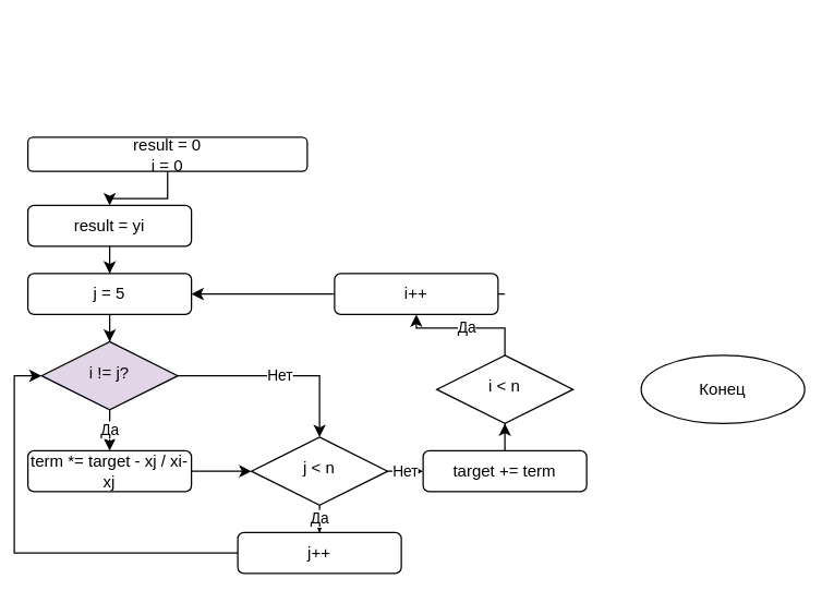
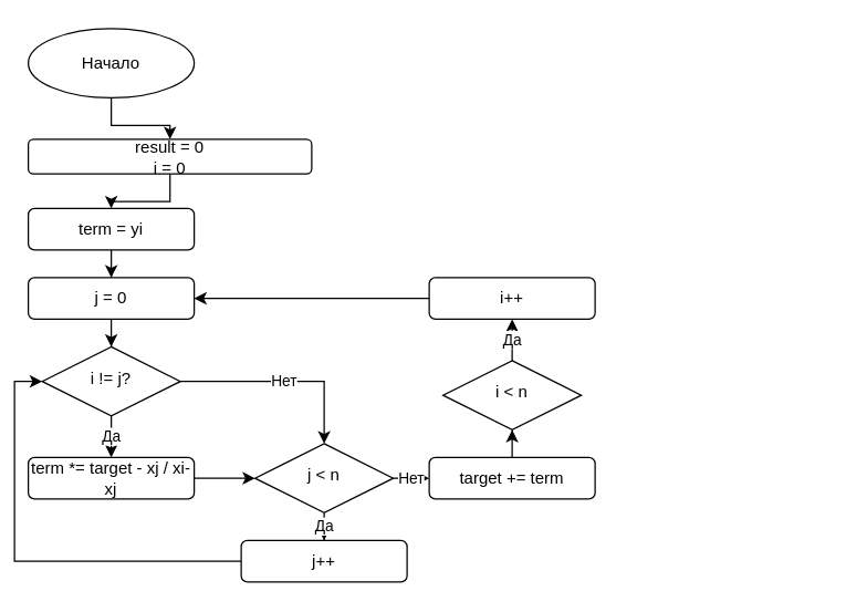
  <mxCell id="0" />
  <mxCell id="1" parent="0" />
  <mxCell id="2" value="Да" style="edgeStyle=orthogonalEdgeStyle;rounded=0;orthogonalLoop=1;jettySize=auto;html=1;entryX=0.5;entryY=0;entryDx=0;entryDy=0;" edge="1" parent="1" source="4" target="12"><mxGeometry relative="1" as="geometry" /></mxCell>
  <mxCell id="3" value="Нет" style="edgeStyle=orthogonalEdgeStyle;rounded=0;orthogonalLoop=1;jettySize=auto;html=1;entryX=0.5;entryY=0;entryDx=0;entryDy=0;" edge="1" parent="1" source="4" target="17"><mxGeometry relative="1" as="geometry" /></mxCell>
- <mxCell id="4" value="i != j?" style="rhombus;whiteSpace=wrap;html=1;shadow=0;fontFamily=Helvetica;fontSize=12;align=center;strokeWidth=1;spacing=6;spacingTop=-4;fillColor=#e1d5e7;" parent="1" vertex="1"><mxGeometry x="30" y="250" width="100" height="50" as="geometry" /></mxCell>
+ <mxCell id="4" value="i != j?" style="rhombus;whiteSpace=wrap;html=1;shadow=0;fontFamily=Helvetica;fontSize=12;align=center;strokeWidth=1;spacing=6;spacingTop=-4;" parent="1" vertex="1"><mxGeometry x="30" y="250" width="100" height="50" as="geometry" /></mxCell>
+ <mxCell id="5" style="edgeStyle=orthogonalEdgeStyle;rounded=0;orthogonalLoop=1;jettySize=auto;html=1;entryX=0.5;entryY=0;entryDx=0;entryDy=0;" edge="1" parent="1" source="6" target="8"><mxGeometry relative="1" as="geometry" /></mxCell>
+ <mxCell id="6" value="Начало" style="ellipse;whiteSpace=wrap;html=1;" vertex="1" parent="1"><mxGeometry x="20" y="20" width="120" height="50" as="geometry" /></mxCell>
  <mxCell id="7" style="edgeStyle=orthogonalEdgeStyle;rounded=0;orthogonalLoop=1;jettySize=auto;html=1;" edge="1" parent="1" source="8" target="14"><mxGeometry relative="1" as="geometry" /></mxCell>
  <mxCell id="8" value="result = 0&lt;div&gt;i = 0&lt;/div&gt;" style="rounded=1;whiteSpace=wrap;html=1;" vertex="1" parent="1"><mxGeometry x="20" y="100" width="205" height="25" as="geometry" /></mxCell>
  <mxCell id="9" style="edgeStyle=orthogonalEdgeStyle;rounded=0;orthogonalLoop=1;jettySize=auto;html=1;entryX=0.5;entryY=0;entryDx=0;entryDy=0;" edge="1" parent="1" source="10" target="4"><mxGeometry relative="1" as="geometry" /></mxCell>
- <mxCell id="10" value="j = 5" style="rounded=1;whiteSpace=wrap;html=1;" vertex="1" parent="1"><mxGeometry x="20" y="200" width="120" height="30" as="geometry" /></mxCell>
+ <mxCell id="10" value="j = 0" style="rounded=1;whiteSpace=wrap;html=1;" vertex="1" parent="1"><mxGeometry x="20" y="200" width="120" height="30" as="geometry" /></mxCell>
  <mxCell id="11" style="edgeStyle=orthogonalEdgeStyle;rounded=0;orthogonalLoop=1;jettySize=auto;html=1;entryX=0;entryY=0.5;entryDx=0;entryDy=0;" edge="1" parent="1" source="12" target="17"><mxGeometry relative="1" as="geometry" /></mxCell>
  <mxCell id="12" value="term *= target - xj / xi-xj" style="rounded=1;whiteSpace=wrap;html=1;" vertex="1" parent="1"><mxGeometry x="20" y="330" width="120" height="30" as="geometry" /></mxCell>
  <mxCell id="13" style="edgeStyle=orthogonalEdgeStyle;rounded=0;orthogonalLoop=1;jettySize=auto;html=1;" edge="1" parent="1" source="14" target="10"><mxGeometry relative="1" as="geometry" /></mxCell>
- <mxCell id="14" value="result = yi" style="rounded=1;whiteSpace=wrap;html=1;" vertex="1" parent="1"><mxGeometry x="20" y="150" width="120" height="30" as="geometry" /></mxCell>
+ <mxCell id="14" value="term = yi" style="rounded=1;whiteSpace=wrap;html=1;" vertex="1" parent="1"><mxGeometry x="20" y="150" width="120" height="30" as="geometry" /></mxCell>
  <mxCell id="15" value="Да" style="edgeStyle=orthogonalEdgeStyle;rounded=0;orthogonalLoop=1;jettySize=auto;html=1;entryX=0.5;entryY=0;entryDx=0;entryDy=0;" edge="1" parent="1" source="17" target="19"><mxGeometry relative="1" as="geometry" /></mxCell>
  <mxCell id="16" value="Нет" style="edgeStyle=orthogonalEdgeStyle;rounded=0;orthogonalLoop=1;jettySize=auto;html=1;entryX=0;entryY=0.5;entryDx=0;entryDy=0;" edge="1" parent="1" source="17" target="25"><mxGeometry relative="1" as="geometry" /></mxCell>
  <mxCell id="17" value="j &amp;lt; n" style="rhombus;whiteSpace=wrap;html=1;shadow=0;fontFamily=Helvetica;fontSize=12;align=center;strokeWidth=1;spacing=6;spacingTop=-4;" vertex="1" parent="1"><mxGeometry x="184" y="320" width="100" height="50" as="geometry" /></mxCell>
  <mxCell id="18" style="edgeStyle=orthogonalEdgeStyle;rounded=0;orthogonalLoop=1;jettySize=auto;html=1;entryX=0;entryY=0.5;entryDx=0;entryDy=0;" edge="1" parent="1" source="19" target="4"><mxGeometry relative="1" as="geometry" /></mxCell>
  <mxCell id="19" value="j++" style="rounded=1;whiteSpace=wrap;html=1;" vertex="1" parent="1"><mxGeometry x="174" y="390" width="120" height="30" as="geometry" /></mxCell>
  <mxCell id="20" value="Да" style="edgeStyle=orthogonalEdgeStyle;rounded=0;orthogonalLoop=1;jettySize=auto;html=1;entryX=0.5;entryY=1;entryDx=0;entryDy=0;" edge="1" parent="1" source="21" target="23"><mxGeometry relative="1" as="geometry" /></mxCell>
  <mxCell id="21" value="i &amp;lt; n" style="rhombus;whiteSpace=wrap;html=1;shadow=0;fontFamily=Helvetica;fontSize=12;align=center;strokeWidth=1;spacing=6;spacingTop=-4;" vertex="1" parent="1"><mxGeometry x="320" y="260" width="100" height="50" as="geometry" /></mxCell>
  <mxCell id="22" style="edgeStyle=orthogonalEdgeStyle;rounded=0;orthogonalLoop=1;jettySize=auto;html=1;entryX=1;entryY=0.5;entryDx=0;entryDy=0;" edge="1" parent="1" source="23" target="10"><mxGeometry relative="1" as="geometry"><Array as="points"><mxPoint x="370" y="215" /></Array></mxGeometry></mxCell>
- <mxCell id="23" value="i++" style="rounded=1;whiteSpace=wrap;html=1;" vertex="1" parent="1"><mxGeometry x="245" y="200" width="120" height="30" as="geometry" /></mxCell>
+ <mxCell id="23" value="i++" style="rounded=1;whiteSpace=wrap;html=1;" vertex="1" parent="1"><mxGeometry x="310" y="200" width="120" height="30" as="geometry" /></mxCell>
  <mxCell id="24" style="edgeStyle=orthogonalEdgeStyle;rounded=0;orthogonalLoop=1;jettySize=auto;html=1;" edge="1" parent="1" source="25" target="21"><mxGeometry relative="1" as="geometry" /></mxCell>
  <mxCell id="25" value="target += term" style="rounded=1;whiteSpace=wrap;html=1;" vertex="1" parent="1"><mxGeometry x="310" y="330" width="120" height="30" as="geometry" /></mxCell>
- <mxCell id="26" value="Конец" style="ellipse;whiteSpace=wrap;html=1;" vertex="1" parent="1"><mxGeometry x="470" y="260" width="120" height="50" as="geometry" /></mxCell>
